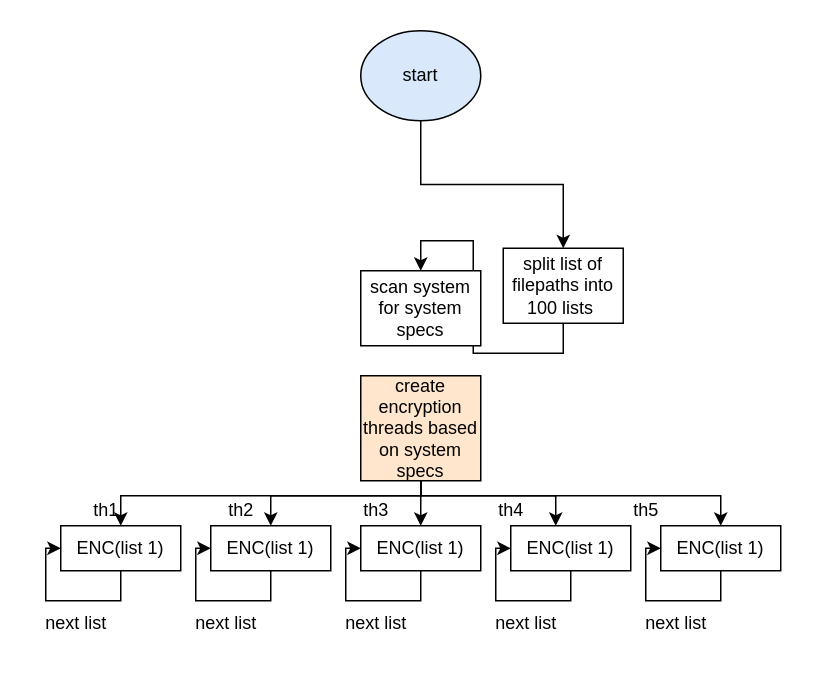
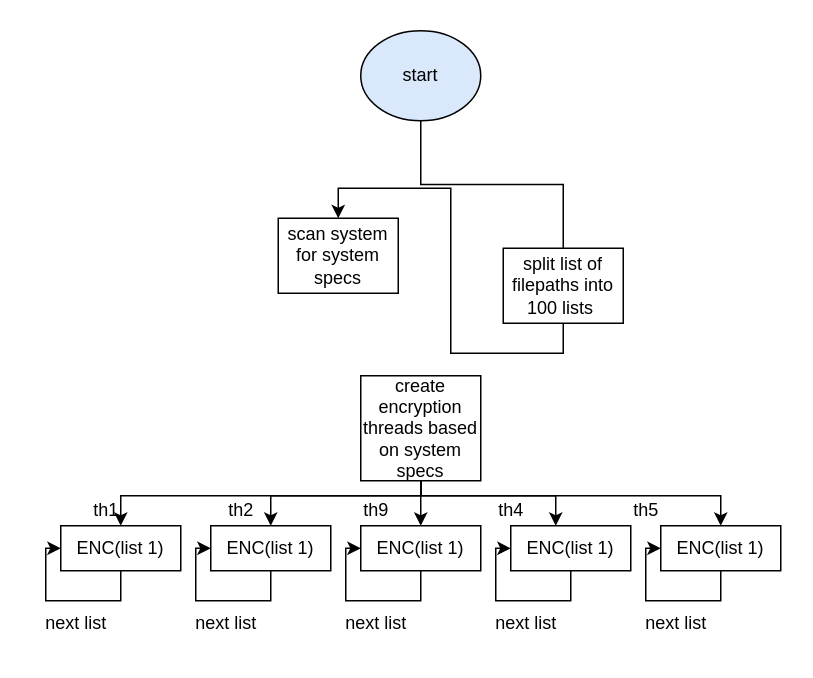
  <mxCell id="0" />
  <mxCell id="1" parent="0" />
- <mxCell id="2" style="edgeStyle=orthogonalEdgeStyle;rounded=0;orthogonalLoop=1;jettySize=auto;html=1;exitX=0.5;exitY=1;exitDx=0;exitDy=0;entryX=0.5;entryY=0;entryDx=0;entryDy=0;" edge="1" parent="1" source="3" target="5"><mxGeometry relative="1" as="geometry" /></mxCell>
+ <mxCell id="2" style="edgeStyle=orthogonalEdgeStyle;rounded=0;orthogonalLoop=1;jettySize=auto;html=1;exitX=0.5;exitY=1;exitDx=0;exitDy=0;entryX=0.5;entryY=0;entryDx=0;entryDy=0;endArrow=none;" edge="1" parent="1" source="3" target="5"><mxGeometry relative="1" as="geometry" /></mxCell>
  <mxCell id="3" value="start" style="ellipse;whiteSpace=wrap;html=1;fillColor=#dae8fc;" vertex="1" parent="1"><mxGeometry x="240" y="20" width="80" height="60" as="geometry" /></mxCell>
  <mxCell id="4" style="edgeStyle=orthogonalEdgeStyle;rounded=0;orthogonalLoop=1;jettySize=auto;html=1;exitX=0.5;exitY=1;exitDx=0;exitDy=0;entryX=0.5;entryY=0;entryDx=0;entryDy=0;" edge="1" parent="1" source="5" target="6"><mxGeometry relative="1" as="geometry" /></mxCell>
  <mxCell id="5" value="split list of filepaths into 100 lists&amp;nbsp;" style="rounded=0;whiteSpace=wrap;html=1;" vertex="1" parent="1"><mxGeometry x="335" y="165" width="80" height="50" as="geometry" /></mxCell>
- <mxCell id="6" value="scan system for system specs" style="rounded=0;whiteSpace=wrap;html=1;" vertex="1" parent="1"><mxGeometry x="240" y="180" width="80" height="50" as="geometry" /></mxCell>
+ <mxCell id="6" value="scan system for system specs" style="rounded=0;whiteSpace=wrap;html=1;" vertex="1" parent="1"><mxGeometry x="185" y="145" width="80" height="50" as="geometry" /></mxCell>
  <mxCell id="7" style="edgeStyle=orthogonalEdgeStyle;rounded=0;orthogonalLoop=1;jettySize=auto;html=1;exitX=0.5;exitY=1;exitDx=0;exitDy=0;entryX=0.5;entryY=0;entryDx=0;entryDy=0;" edge="1" parent="1" source="12" target="16"><mxGeometry relative="1" as="geometry" /></mxCell>
  <mxCell id="8" style="edgeStyle=orthogonalEdgeStyle;rounded=0;orthogonalLoop=1;jettySize=auto;html=1;exitX=0.5;exitY=1;exitDx=0;exitDy=0;entryX=0.5;entryY=0;entryDx=0;entryDy=0;" edge="1" parent="1" source="12" target="15"><mxGeometry relative="1" as="geometry"><Array as="points"><mxPoint x="280" y="330" /><mxPoint x="180" y="330" /></Array></mxGeometry></mxCell>
  <mxCell id="9" style="edgeStyle=orthogonalEdgeStyle;rounded=0;orthogonalLoop=1;jettySize=auto;html=1;exitX=0.5;exitY=1;exitDx=0;exitDy=0;" edge="1" parent="1" source="12" target="13"><mxGeometry relative="1" as="geometry"><Array as="points"><mxPoint x="280" y="330" /><mxPoint x="370" y="330" /></Array></mxGeometry></mxCell>
  <mxCell id="10" style="edgeStyle=orthogonalEdgeStyle;rounded=0;orthogonalLoop=1;jettySize=auto;html=1;exitX=0.5;exitY=1;exitDx=0;exitDy=0;entryX=0.5;entryY=0;entryDx=0;entryDy=0;" edge="1" parent="1" source="12" target="14"><mxGeometry relative="1" as="geometry"><Array as="points"><mxPoint x="280" y="330" /><mxPoint x="480" y="330" /></Array></mxGeometry></mxCell>
  <mxCell id="11" style="edgeStyle=orthogonalEdgeStyle;rounded=0;orthogonalLoop=1;jettySize=auto;html=1;exitX=0.5;exitY=1;exitDx=0;exitDy=0;entryX=0.5;entryY=0;entryDx=0;entryDy=0;" edge="1" parent="1" source="12" target="17"><mxGeometry relative="1" as="geometry"><Array as="points"><mxPoint x="280" y="330" /><mxPoint x="80" y="330" /></Array></mxGeometry></mxCell>
- <mxCell id="12" value="create encryption threads based on system specs" style="rounded=0;whiteSpace=wrap;html=1;fillColor=#ffe6cc;" vertex="1" parent="1"><mxGeometry x="240" y="250" width="80" height="70" as="geometry" /></mxCell>
+ <mxCell id="12" value="create encryption threads based on system specs" style="rounded=0;whiteSpace=wrap;html=1;" vertex="1" parent="1"><mxGeometry x="240" y="250" width="80" height="70" as="geometry" /></mxCell>
  <mxCell id="13" value="ENC(list 1)" style="rounded=0;whiteSpace=wrap;html=1;" vertex="1" parent="1"><mxGeometry x="340" y="350" width="80" height="30" as="geometry" /></mxCell>
  <mxCell id="14" value="ENC(list 1)" style="rounded=0;whiteSpace=wrap;html=1;" vertex="1" parent="1"><mxGeometry x="440" y="350" width="80" height="30" as="geometry" /></mxCell>
  <mxCell id="15" value="ENC(list 1)" style="rounded=0;whiteSpace=wrap;html=1;" vertex="1" parent="1"><mxGeometry x="140" y="350" width="80" height="30" as="geometry" /></mxCell>
  <mxCell id="16" value="ENC(list 1)" style="rounded=0;whiteSpace=wrap;html=1;" vertex="1" parent="1"><mxGeometry x="240" y="350" width="80" height="30" as="geometry" /></mxCell>
  <mxCell id="17" value="ENC(list 1)" style="rounded=0;whiteSpace=wrap;html=1;" vertex="1" parent="1"><mxGeometry x="40" y="350" width="80" height="30" as="geometry" /></mxCell>
  <mxCell id="18" value="th1" style="text;html=1;align=center;verticalAlign=middle;resizable=0;points=[];autosize=1;strokeColor=none;fillColor=none;" vertex="1" parent="1"><mxGeometry x="50" y="325" width="40" height="30" as="geometry" /></mxCell>
  <mxCell id="19" value="th2" style="text;html=1;align=center;verticalAlign=middle;resizable=0;points=[];autosize=1;strokeColor=none;fillColor=none;" vertex="1" parent="1"><mxGeometry x="140" y="325" width="40" height="30" as="geometry" /></mxCell>
- <mxCell id="20" value="th3" style="text;html=1;align=center;verticalAlign=middle;resizable=0;points=[];autosize=1;strokeColor=none;fillColor=none;" vertex="1" parent="1"><mxGeometry x="230" y="325" width="40" height="30" as="geometry" /></mxCell>
+ <mxCell id="20" value="th9" style="text;html=1;align=center;verticalAlign=middle;resizable=0;points=[];autosize=1;strokeColor=none;fillColor=none;" vertex="1" parent="1"><mxGeometry x="230" y="325" width="40" height="30" as="geometry" /></mxCell>
  <mxCell id="21" value="th4" style="text;html=1;align=center;verticalAlign=middle;resizable=0;points=[];autosize=1;strokeColor=none;fillColor=none;" vertex="1" parent="1"><mxGeometry x="320" y="325" width="40" height="30" as="geometry" /></mxCell>
  <mxCell id="22" value="th5" style="text;html=1;align=center;verticalAlign=middle;resizable=0;points=[];autosize=1;strokeColor=none;fillColor=none;" vertex="1" parent="1"><mxGeometry x="410" y="325" width="40" height="30" as="geometry" /></mxCell>
  <mxCell id="23" value="next list" style="text;html=1;align=center;verticalAlign=middle;resizable=0;points=[];autosize=1;strokeColor=none;fillColor=none;" vertex="1" parent="1"><mxGeometry x="20" y="400" width="60" height="30" as="geometry" /></mxCell>
  <mxCell id="24" style="edgeStyle=orthogonalEdgeStyle;rounded=0;orthogonalLoop=1;jettySize=auto;html=1;exitX=0.5;exitY=1;exitDx=0;exitDy=0;entryX=0;entryY=0.5;entryDx=0;entryDy=0;" edge="1" parent="1" source="17" target="17"><mxGeometry relative="1" as="geometry"><Array as="points"><mxPoint x="80" y="400" /><mxPoint x="30" y="400" /><mxPoint x="30" y="365" /></Array></mxGeometry></mxCell>
  <mxCell id="25" style="edgeStyle=orthogonalEdgeStyle;rounded=0;orthogonalLoop=1;jettySize=auto;html=1;exitX=0.5;exitY=1;exitDx=0;exitDy=0;entryX=0;entryY=0.5;entryDx=0;entryDy=0;" edge="1" parent="1" source="15" target="15"><mxGeometry relative="1" as="geometry"><Array as="points"><mxPoint x="180" y="400" /><mxPoint x="130" y="400" /><mxPoint x="130" y="365" /></Array></mxGeometry></mxCell>
  <mxCell id="26" style="edgeStyle=orthogonalEdgeStyle;rounded=0;orthogonalLoop=1;jettySize=auto;html=1;exitX=0.5;exitY=1;exitDx=0;exitDy=0;entryX=0;entryY=0.5;entryDx=0;entryDy=0;" edge="1" parent="1" source="16" target="16"><mxGeometry relative="1" as="geometry"><Array as="points"><mxPoint x="280" y="400" /><mxPoint x="230" y="400" /><mxPoint x="230" y="365" /></Array></mxGeometry></mxCell>
  <mxCell id="27" style="edgeStyle=orthogonalEdgeStyle;rounded=0;orthogonalLoop=1;jettySize=auto;html=1;exitX=0.5;exitY=1;exitDx=0;exitDy=0;entryX=0;entryY=0.5;entryDx=0;entryDy=0;" edge="1" parent="1" source="13" target="13"><mxGeometry relative="1" as="geometry"><Array as="points"><mxPoint x="380" y="400" /><mxPoint x="330" y="400" /><mxPoint x="330" y="365" /></Array></mxGeometry></mxCell>
  <mxCell id="28" style="edgeStyle=orthogonalEdgeStyle;rounded=0;orthogonalLoop=1;jettySize=auto;html=1;exitX=0.5;exitY=1;exitDx=0;exitDy=0;entryX=0;entryY=0.5;entryDx=0;entryDy=0;" edge="1" parent="1" source="14" target="14"><mxGeometry relative="1" as="geometry"><Array as="points"><mxPoint x="480" y="400" /><mxPoint x="430" y="400" /><mxPoint x="430" y="365" /></Array></mxGeometry></mxCell>
  <mxCell id="29" value="next list" style="text;html=1;align=center;verticalAlign=middle;resizable=0;points=[];autosize=1;strokeColor=none;fillColor=none;" vertex="1" parent="1"><mxGeometry x="120" y="400" width="60" height="30" as="geometry" /></mxCell>
  <mxCell id="30" value="next list" style="text;html=1;align=center;verticalAlign=middle;resizable=0;points=[];autosize=1;strokeColor=none;fillColor=none;" vertex="1" parent="1"><mxGeometry x="220" y="400" width="60" height="30" as="geometry" /></mxCell>
  <mxCell id="31" value="next list" style="text;html=1;align=center;verticalAlign=middle;resizable=0;points=[];autosize=1;strokeColor=none;fillColor=none;" vertex="1" parent="1"><mxGeometry x="320" y="400" width="60" height="30" as="geometry" /></mxCell>
  <mxCell id="32" value="next list" style="text;html=1;align=center;verticalAlign=middle;resizable=0;points=[];autosize=1;strokeColor=none;fillColor=none;" vertex="1" parent="1"><mxGeometry x="420" y="400" width="60" height="30" as="geometry" /></mxCell>
